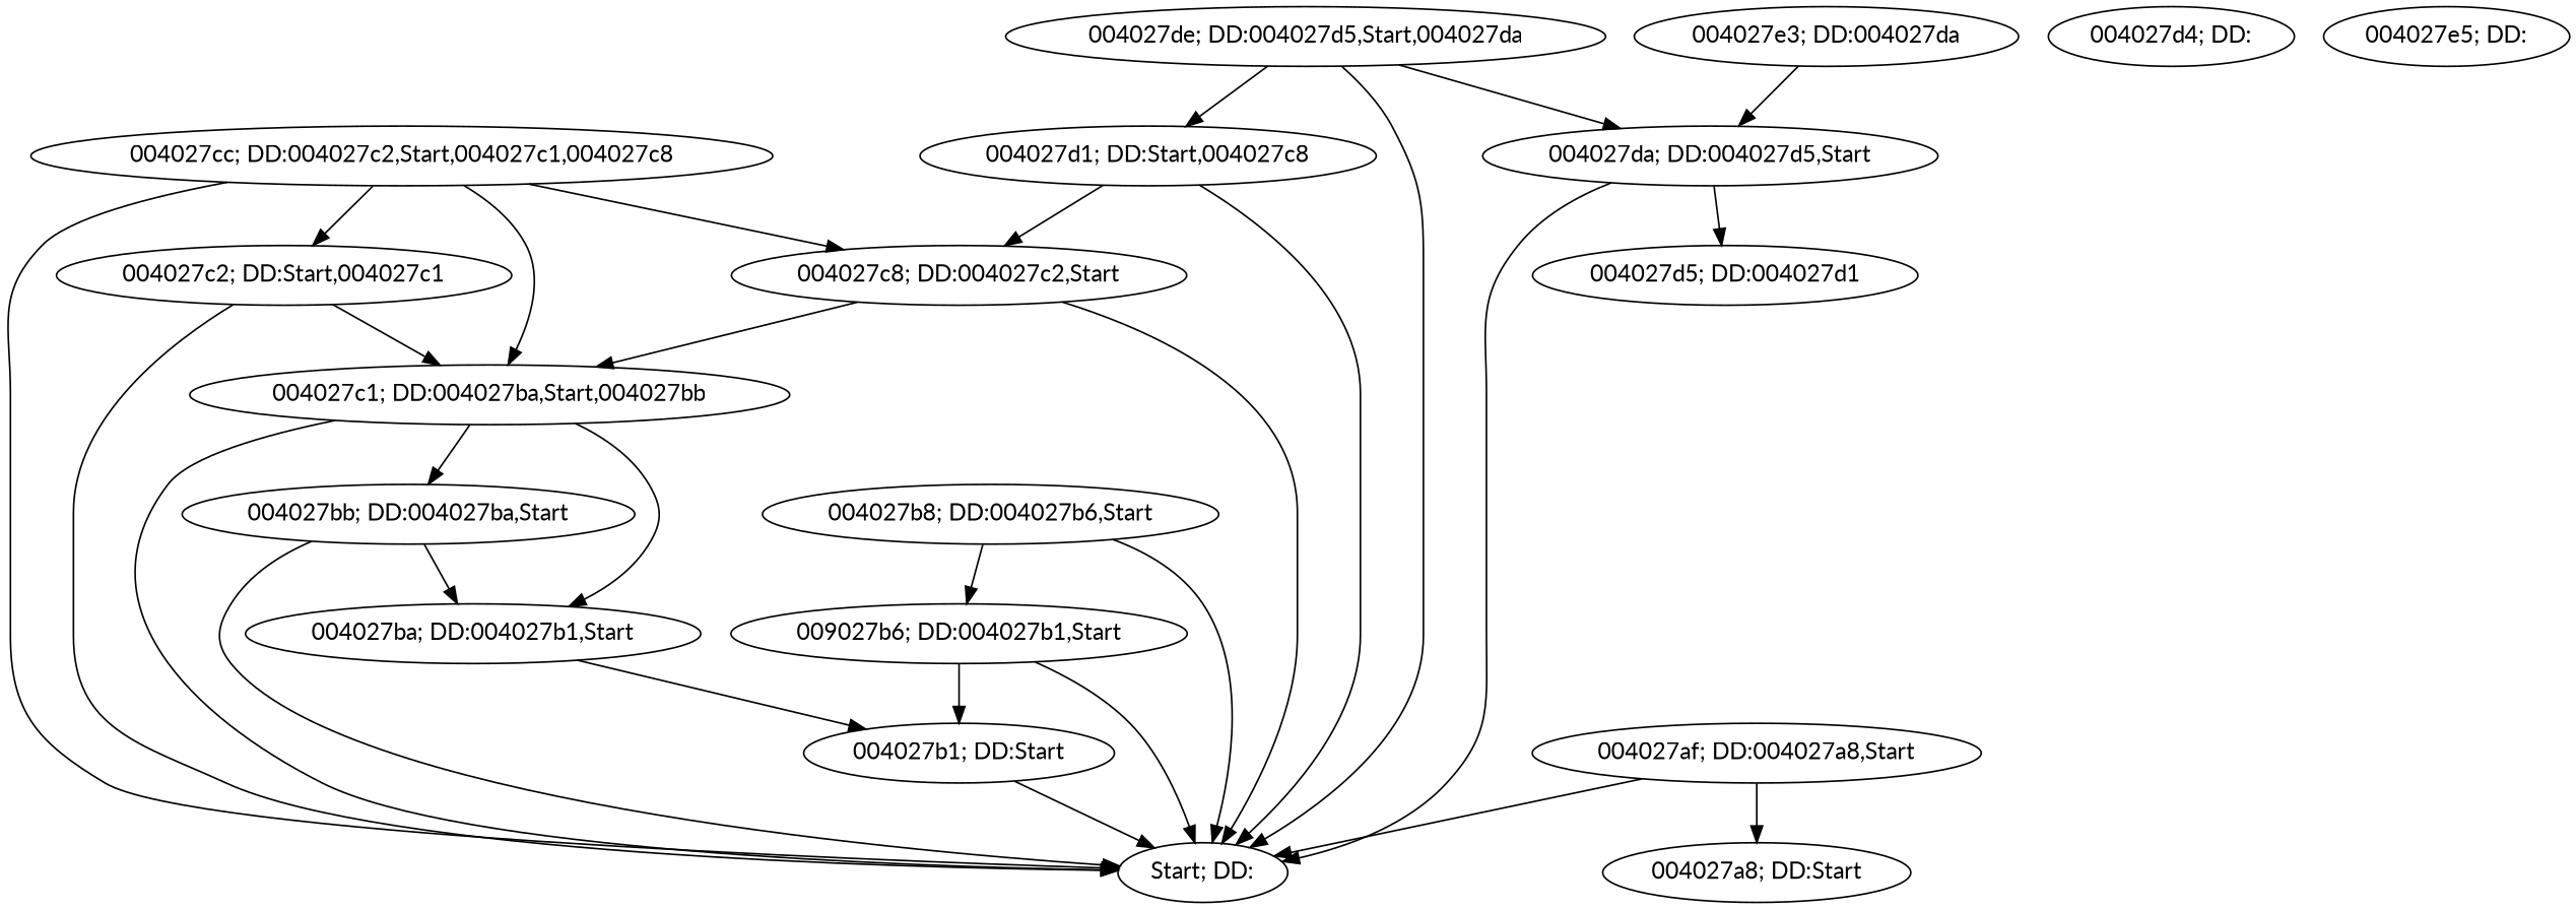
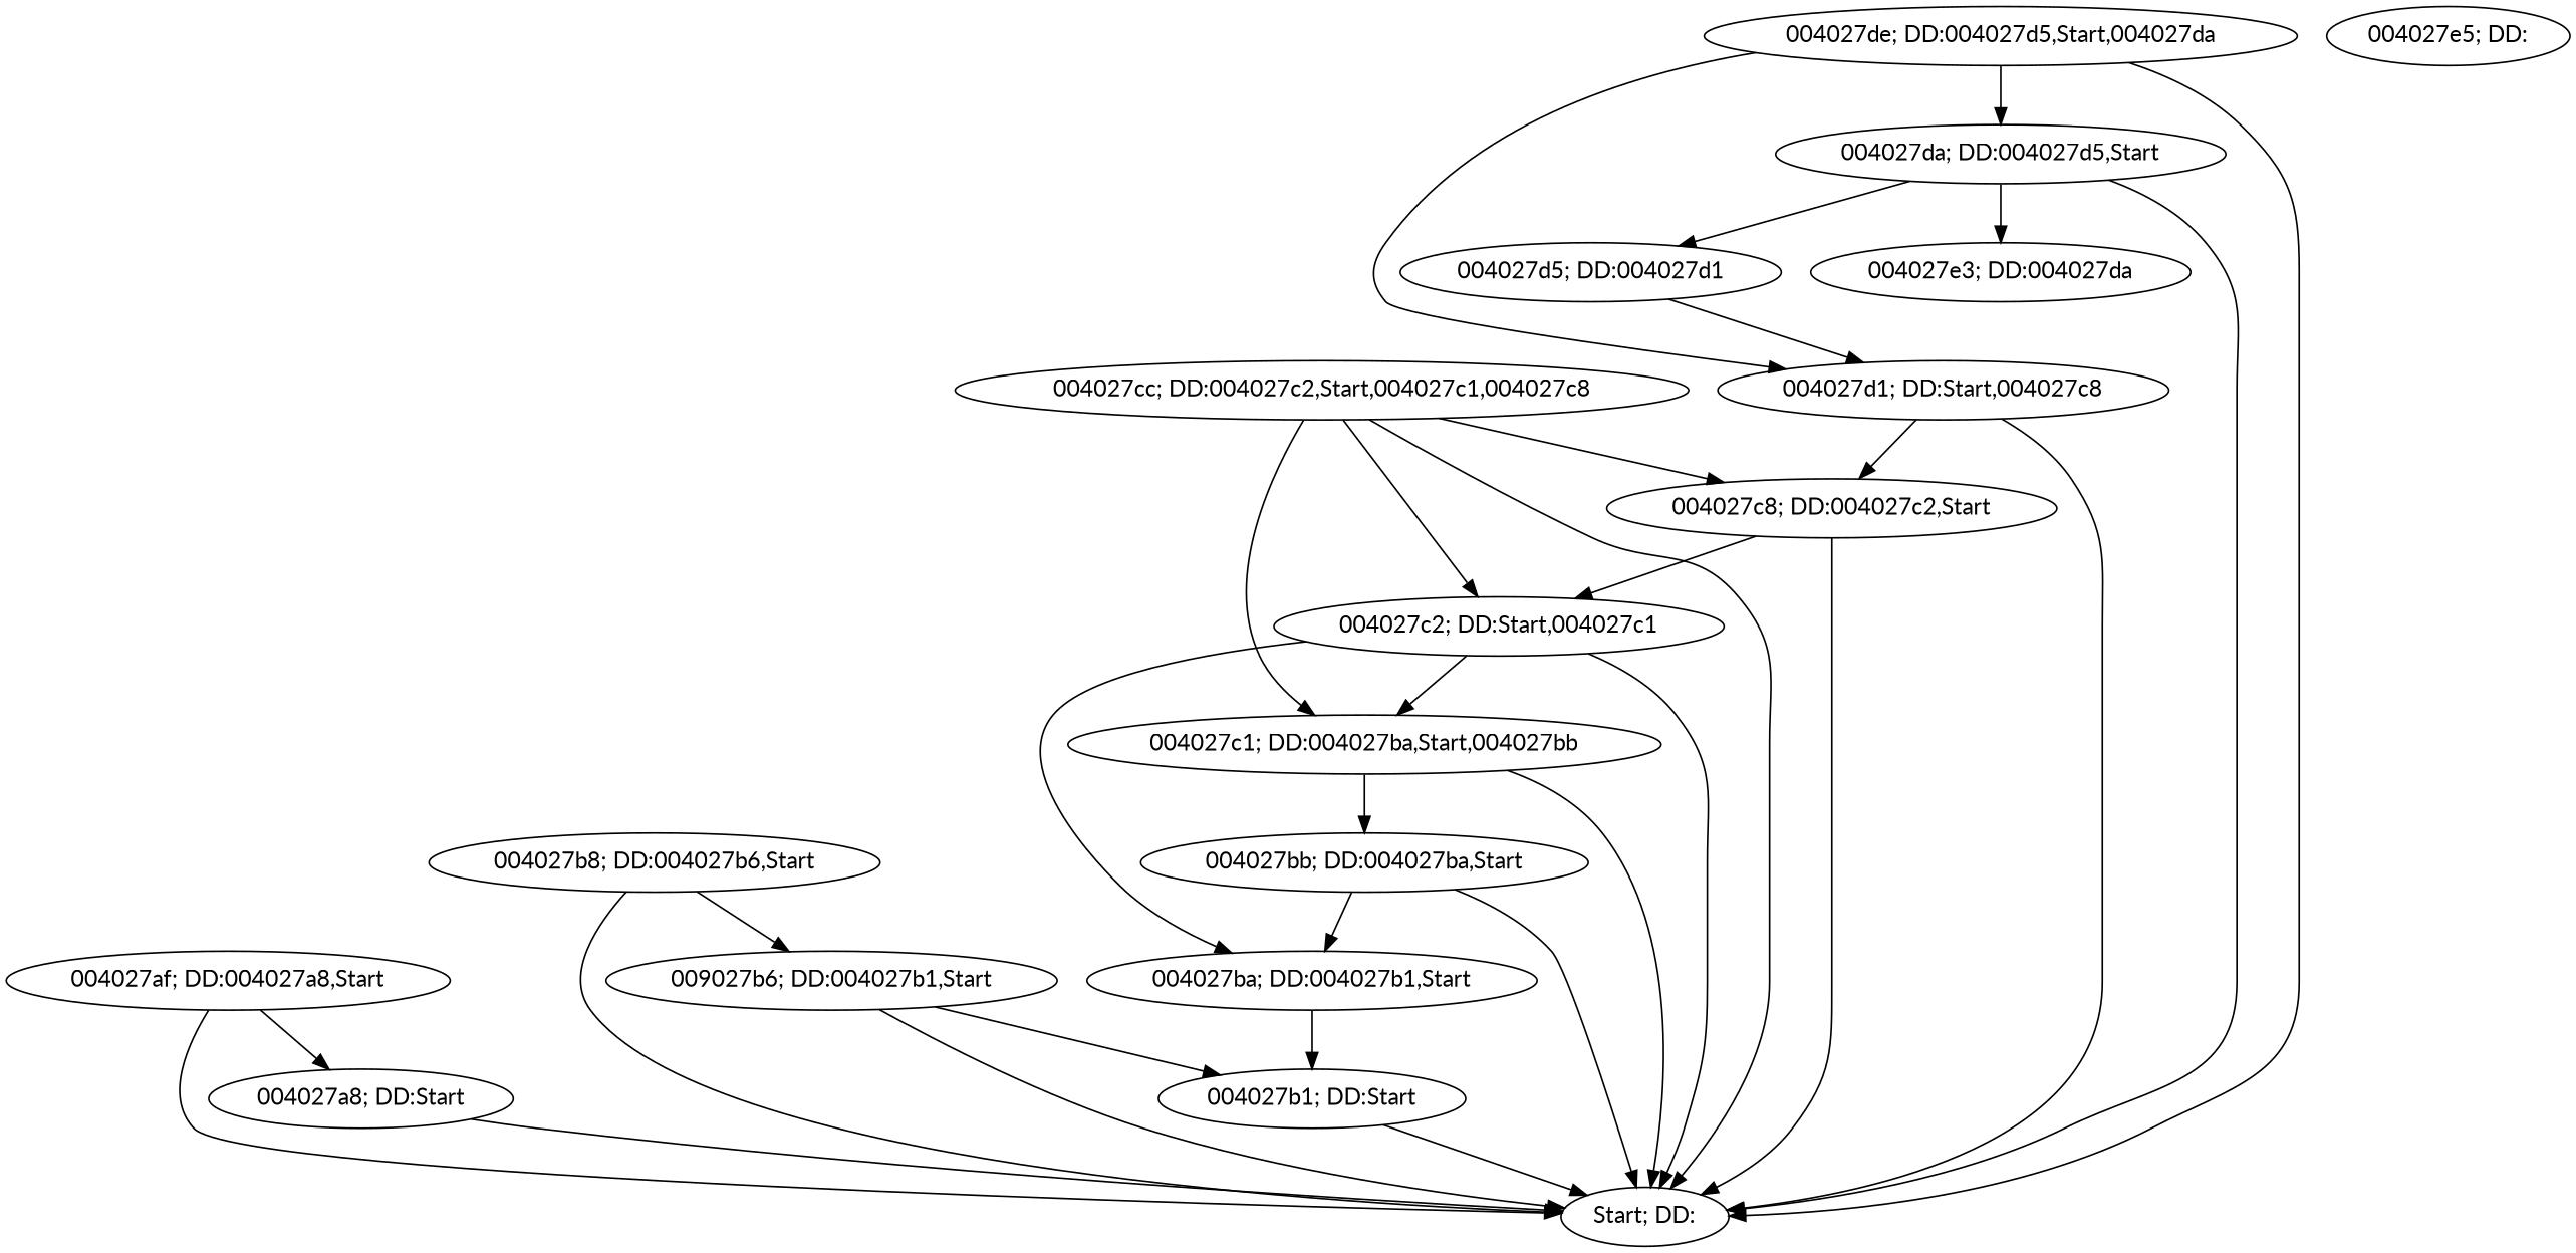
  digraph {
    fontname=Lato
    node [fontname=Lato]
    edge [fontname=Lato]
    n1 [label="Start; DD:"]
    n2 [label="004027a8; DD:Start"]
    n3 [label="004027af; DD:004027a8,Start"]
    n4 [label="004027b1; DD:Start"]
    n5 [label="009027b6; DD:004027b1,Start"]
    n6 [label="004027b8; DD:004027b6,Start"]
    n7 [label="004027ba; DD:004027b1,Start"]
    n8 [label="004027bb; DD:004027ba,Start"]
    n9 [label="004027c1; DD:004027ba,Start,004027bb"]
    n10 [label="004027c2; DD:Start,004027c1"]
    n11 [label="004027c8; DD:004027c2,Start"]
    n12 [label="004027cc; DD:004027c2,Start,004027c1,004027c8"]
    n13 [label="004027d1; DD:Start,004027c8"]
-   n14 [label="004027d4; DD:"]
    n15 [label="004027d5; DD:004027d1"]
    n16 [label="004027da; DD:004027d5,Start"]
    n17 [label="004027de; DD:004027d5,Start,004027da"]
    n18 [label="004027e3; DD:004027da"]
    n19 [label="004027e5; DD:"]
+   n2 -> n1
    n3 -> n1
    n3 -> n2
    n4 -> n1
    n5 -> n1
    n5 -> n4
    n6 -> n1
    n6 -> n5
    n7 -> n4
    n8 -> n1
    n8 -> n7
    n9 -> n1
-   n9 -> n7
+   n10 -> n7
    n9 -> n8
    n10 -> n1
    n10 -> n9
    n11 -> n1
-   n11 -> n9
+   n11 -> n10
    n12 -> n1
    n12 -> n9
    n12 -> n10
    n12 -> n11
    n13 -> n1
    n13 -> n11
+   n15 -> n13
    n16 -> n1
    n16 -> n15
    n17 -> n1
    n17 -> n13
    n17 -> n16
-   n18 -> n16
+   n16 -> n18
  }
